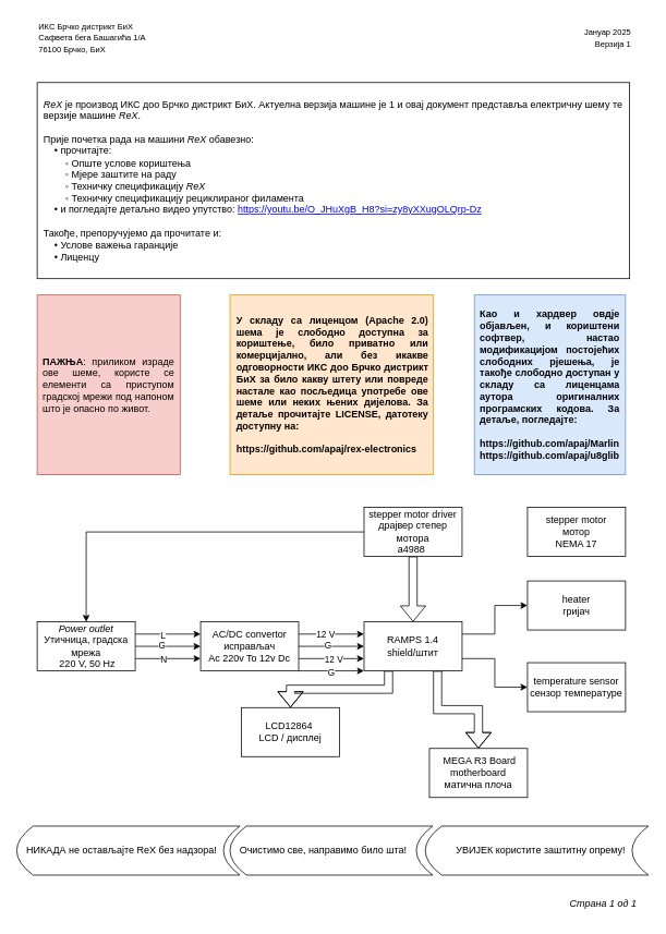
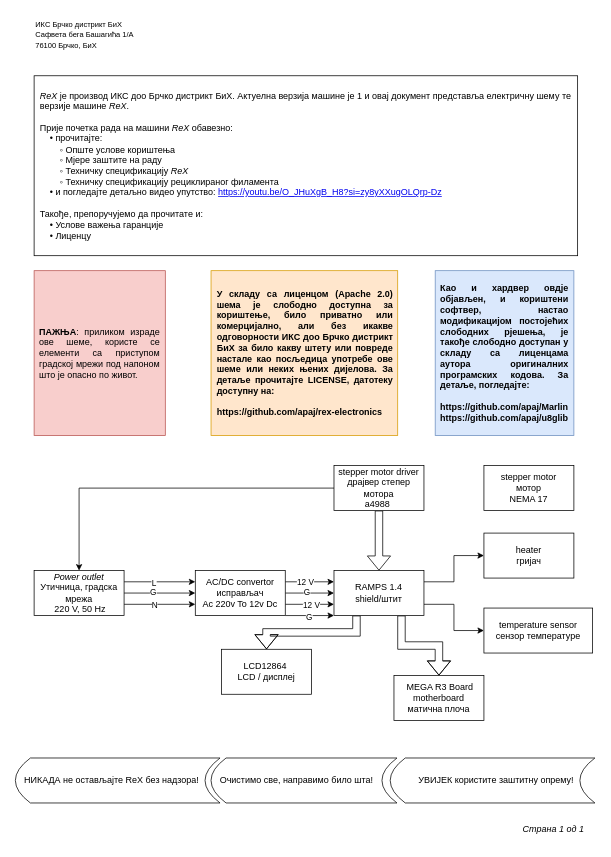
  <mxCell id="0" />
  <mxCell id="1" parent="0" />
  <mxCell id="2" value="" style="edgeStyle=orthogonalEdgeStyle;rounded=0;orthogonalLoop=1;jettySize=auto;html=1;" edge="1" parent="1" source="10" target="23"><mxGeometry relative="1" as="geometry" /></mxCell>
  <mxCell id="3" value="G" style="edgeLabel;html=1;align=center;verticalAlign=middle;resizable=0;points=[];" vertex="1" connectable="0" parent="2"><mxGeometry x="-0.135" y="2" relative="1" as="geometry"><mxPoint as="offset" /></mxGeometry></mxCell>
  <mxCell id="4" style="edgeStyle=orthogonalEdgeStyle;rounded=0;orthogonalLoop=1;jettySize=auto;html=1;exitX=1;exitY=0.75;exitDx=0;exitDy=0;entryX=0;entryY=0.75;entryDx=0;entryDy=0;" edge="1" parent="1" source="10" target="23"><mxGeometry relative="1" as="geometry" /></mxCell>
  <mxCell id="5" value="12 V" style="edgeLabel;html=1;align=center;verticalAlign=middle;resizable=0;points=[];" vertex="1" connectable="0" parent="4"><mxGeometry x="0.055" y="-1" relative="1" as="geometry"><mxPoint as="offset" /></mxGeometry></mxCell>
  <mxCell id="6" style="edgeStyle=orthogonalEdgeStyle;rounded=0;orthogonalLoop=1;jettySize=auto;html=1;exitX=1;exitY=0.25;exitDx=0;exitDy=0;entryX=0;entryY=0.25;entryDx=0;entryDy=0;" edge="1" parent="1" source="10" target="23"><mxGeometry relative="1" as="geometry" /></mxCell>
  <mxCell id="7" value="12 V" style="edgeLabel;html=1;align=center;verticalAlign=middle;resizable=0;points=[];" vertex="1" connectable="0" parent="6"><mxGeometry x="-0.203" relative="1" as="geometry"><mxPoint as="offset" /></mxGeometry></mxCell>
  <mxCell id="8" style="edgeStyle=orthogonalEdgeStyle;rounded=0;orthogonalLoop=1;jettySize=auto;html=1;exitX=1;exitY=1;exitDx=0;exitDy=0;entryX=0;entryY=1;entryDx=0;entryDy=0;" edge="1" parent="1" source="10" target="23"><mxGeometry relative="1" as="geometry"><Array as="points"><mxPoint x="405" y="820" /><mxPoint x="405" y="820" /></Array></mxGeometry></mxCell>
  <mxCell id="9" value="G" style="edgeLabel;html=1;align=center;verticalAlign=middle;resizable=0;points=[];" vertex="1" connectable="0" parent="8"><mxGeometry x="-0.031" y="-1" relative="1" as="geometry"><mxPoint as="offset" /></mxGeometry></mxCell>
- <mxCell id="10" value="&lt;div&gt;AC/DC convertor&lt;/div&gt;&lt;div&gt;исправљач&lt;/div&gt;Ac 220v To 12v Dc" style="rounded=0;whiteSpace=wrap;html=1;" vertex="1" parent="1"><mxGeometry x="245" y="760" width="120" height="60" as="geometry" /></mxCell>
+ <mxCell id="10" value="&lt;div&gt;AC/DC convertor&lt;/div&gt;&lt;div&gt;исправљач&lt;/div&gt;Ac 220v To 12v Dc" style="rounded=0;whiteSpace=wrap;html=1;" vertex="1" parent="1"><mxGeometry x="260" y="760" width="120" height="60" as="geometry" /></mxCell>
  <mxCell id="11" style="edgeStyle=orthogonalEdgeStyle;rounded=0;orthogonalLoop=1;jettySize=auto;html=1;exitX=1;exitY=0.5;exitDx=0;exitDy=0;entryX=0;entryY=0.5;entryDx=0;entryDy=0;" edge="1" parent="1" source="17" target="10"><mxGeometry relative="1" as="geometry" /></mxCell>
  <mxCell id="12" value="G" style="edgeLabel;html=1;align=center;verticalAlign=middle;resizable=0;points=[];" vertex="1" connectable="0" parent="11"><mxGeometry x="-0.2" y="2" relative="1" as="geometry"><mxPoint as="offset" /></mxGeometry></mxCell>
  <mxCell id="13" style="edgeStyle=orthogonalEdgeStyle;rounded=0;orthogonalLoop=1;jettySize=auto;html=1;exitX=1;exitY=0.75;exitDx=0;exitDy=0;entryX=0;entryY=0.75;entryDx=0;entryDy=0;" edge="1" parent="1" source="17" target="10"><mxGeometry relative="1" as="geometry" /></mxCell>
  <mxCell id="14" value="N" style="edgeLabel;html=1;align=center;verticalAlign=middle;resizable=0;points=[];" vertex="1" connectable="0" parent="13"><mxGeometry x="-0.16" y="-1" relative="1" as="geometry"><mxPoint as="offset" /></mxGeometry></mxCell>
  <mxCell id="15" style="edgeStyle=orthogonalEdgeStyle;rounded=0;orthogonalLoop=1;jettySize=auto;html=1;exitX=1;exitY=0.25;exitDx=0;exitDy=0;entryX=0;entryY=0.25;entryDx=0;entryDy=0;" edge="1" parent="1" source="17" target="10"><mxGeometry relative="1" as="geometry" /></mxCell>
  <mxCell id="16" value="L" style="edgeLabel;html=1;align=center;verticalAlign=middle;resizable=0;points=[];" vertex="1" connectable="0" parent="15"><mxGeometry x="-0.18" y="-1" relative="1" as="geometry"><mxPoint as="offset" /></mxGeometry></mxCell>
  <mxCell id="17" value="&lt;i&gt;Power outlet&lt;/i&gt;&lt;div&gt;Утичница, градска мрежа&lt;/div&gt;&lt;div&gt;&amp;nbsp;220 V, 50 Hz&lt;/div&gt;" style="rounded=0;whiteSpace=wrap;html=1;" vertex="1" parent="1"><mxGeometry x="45" y="760" width="120" height="60" as="geometry" /></mxCell>
  <mxCell id="18" value="" style="edgeStyle=orthogonalEdgeStyle;rounded=0;orthogonalLoop=1;jettySize=auto;html=1;endArrow=none;startFill=1;startArrow=classic;shape=flexArrow;" edge="1" parent="1" source="23" target="25"><mxGeometry relative="1" as="geometry" /></mxCell>
  <mxCell id="19" value="" style="edgeStyle=orthogonalEdgeStyle;rounded=0;orthogonalLoop=1;jettySize=auto;html=1;shape=flexArrow;exitX=0.75;exitY=1;exitDx=0;exitDy=0;" edge="1" parent="1" source="23" target="27"><mxGeometry relative="1" as="geometry" /></mxCell>
  <mxCell id="20" style="edgeStyle=orthogonalEdgeStyle;rounded=0;orthogonalLoop=1;jettySize=auto;html=1;exitX=1;exitY=0.25;exitDx=0;exitDy=0;entryX=0;entryY=0.5;entryDx=0;entryDy=0;" edge="1" parent="1" source="23" target="28"><mxGeometry relative="1" as="geometry" /></mxCell>
  <mxCell id="21" style="edgeStyle=orthogonalEdgeStyle;rounded=0;orthogonalLoop=1;jettySize=auto;html=1;exitX=1;exitY=0.75;exitDx=0;exitDy=0;entryX=0;entryY=0.5;entryDx=0;entryDy=0;" edge="1" parent="1" source="23" target="29"><mxGeometry relative="1" as="geometry" /></mxCell>
  <mxCell id="22" value="" style="edgeStyle=orthogonalEdgeStyle;rounded=0;orthogonalLoop=1;jettySize=auto;html=1;shape=flexArrow;exitX=0.25;exitY=1;exitDx=0;exitDy=0;" edge="1" parent="1" source="23" target="30"><mxGeometry relative="1" as="geometry" /></mxCell>
  <mxCell id="23" value="RAMPS 1.4&lt;div&gt;shield/штит&lt;/div&gt;" style="rounded=0;whiteSpace=wrap;html=1;" vertex="1" parent="1"><mxGeometry x="445" y="760" width="120" height="60" as="geometry" /></mxCell>
  <mxCell id="24" value="" style="edgeStyle=orthogonalEdgeStyle;rounded=0;orthogonalLoop=1;jettySize=auto;html=1;" edge="1" parent="1" source="25" target="17"><mxGeometry relative="1" as="geometry" /></mxCell>
  <mxCell id="25" value="stepper motor driver&lt;div&gt;драјвер степер мотора&lt;br&gt;a4988&amp;nbsp;&lt;/div&gt;" style="rounded=0;whiteSpace=wrap;html=1;" vertex="1" parent="1"><mxGeometry x="445" y="620" width="120" height="60" as="geometry" /></mxCell>
  <mxCell id="26" value="stepper motor&lt;div&gt;мотор&lt;/div&gt;&lt;div&gt;NEMA 17&lt;/div&gt;" style="rounded=0;whiteSpace=wrap;html=1;" vertex="1" parent="1"><mxGeometry x="645" y="620" width="120" height="60" as="geometry" /></mxCell>
- <mxCell id="27" value="&amp;nbsp;MEGA R3 Board&lt;br&gt;&lt;div&gt;motherboard&lt;/div&gt;&lt;div&gt;матична плоча&lt;/div&gt;" style="rounded=0;whiteSpace=wrap;html=1;" vertex="1" parent="1"><mxGeometry x="525" y="915" width="120" height="60" as="geometry" /></mxCell>
+ <mxCell id="27" value="&amp;nbsp;MEGA R3 Board&lt;br&gt;&lt;div&gt;motherboard&lt;/div&gt;&lt;div&gt;матична плоча&lt;/div&gt;" style="rounded=0;whiteSpace=wrap;html=1;" vertex="1" parent="1"><mxGeometry x="525" y="900" width="120" height="60" as="geometry" /></mxCell>
  <mxCell id="28" value="heater&lt;div&gt;гријач&lt;/div&gt;" style="rounded=0;whiteSpace=wrap;html=1;" vertex="1" parent="1"><mxGeometry x="645" y="710" width="120" height="60" as="geometry" /></mxCell>
- <mxCell id="29" value="temperature sensor&lt;div&gt;сензор температуре&lt;/div&gt;" style="rounded=0;whiteSpace=wrap;html=1;" vertex="1" parent="1"><mxGeometry x="645" y="810" width="120" height="60" as="geometry" /></mxCell>
+ <mxCell id="29" value="temperature sensor&lt;div&gt;сензор температуре&lt;/div&gt;" style="rounded=0;whiteSpace=wrap;html=1;" vertex="1" parent="1"><mxGeometry x="645" y="810" width="145" height="60" as="geometry" /></mxCell>
  <mxCell id="30" value="LCD12864&amp;nbsp;&lt;div&gt;LCD / дисплеј&lt;/div&gt;" style="rounded=0;whiteSpace=wrap;html=1;" vertex="1" parent="1"><mxGeometry x="295" y="865" width="120" height="60" as="geometry" /></mxCell>
  <mxCell id="31" value="&lt;div style=&quot;text-align: justify;&quot;&gt;&lt;span style=&quot;background-color: transparent; color: light-dark(rgb(0, 0, 0), rgb(255, 255, 255));&quot;&gt;&lt;b&gt;ПАЖЊА&lt;/b&gt;: приликом израде ове шеме, користе се елементи са приступом градској мрежи под напоном што је опасно по живот.&lt;/span&gt;&lt;/div&gt;" style="rounded=0;whiteSpace=wrap;html=1;fillColor=#f8cecc;strokeColor=#b85450;spacingLeft=6;spacingRight=6;" vertex="1" parent="1"><mxGeometry x="45" y="360" width="175" height="220" as="geometry" /></mxCell>
  <mxCell id="32" value="&lt;div style=&quot;text-align: justify;&quot;&gt;&lt;b style=&quot;background-color: transparent; color: light-dark(rgb(0, 0, 0), rgb(255, 255, 255));&quot;&gt;У складу са лиценцом (Apache 2.0) шема је слободно доступна за кориштење, било приватно или комерцијално, али без икакве одговорности ИКС доо Брчко дистрикт БиХ за било какву штету или повреде настале као посљедица употребе ове шеме или неких њених дијелова. За детаље прочитајте LICENSE, датотеку доступну на:&lt;/b&gt;&lt;/div&gt;&lt;div style=&quot;text-align: justify;&quot;&gt;&lt;span style=&quot;background-color: transparent; text-align: left;&quot;&gt;&lt;b&gt;&lt;br&gt;&lt;/b&gt;&lt;/span&gt;&lt;/div&gt;&lt;div style=&quot;text-align: justify;&quot;&gt;&lt;span style=&quot;background-color: transparent; text-align: left;&quot;&gt;&lt;b&gt;https://github.com/apaj/rex-electronics&lt;/b&gt;&lt;/span&gt;&lt;/div&gt;" style="rounded=0;whiteSpace=wrap;html=1;fillColor=#ffe6cc;strokeColor=#d79b00;align=left;spacingLeft=6;spacingRight=6;" vertex="1" parent="1"><mxGeometry x="281" y="360" width="249" height="220" as="geometry" /></mxCell>
  <mxCell id="33" value="&lt;div style=&quot;text-align: justify;&quot;&gt;&lt;b&gt;Као и хардвер овдје објављен, и кориштени софтвер, настао модификацијом постојећих слободних рјешења, је такође слободно доступан у складу са лиценцама аутора оригиналних програмских кодова. За детаље, погледајте:&lt;/b&gt;&lt;/div&gt;&lt;div style=&quot;text-align: justify;&quot;&gt;&lt;b&gt;&lt;br&gt;&lt;/b&gt;&lt;/div&gt;&lt;div style=&quot;text-align: justify;&quot;&gt;&lt;b&gt;https://github.com/apaj/Marlin&lt;/b&gt;&lt;/div&gt;&lt;div style=&quot;text-align: justify;&quot;&gt;&lt;b&gt;https://github.com/apaj/u8glib&lt;/b&gt;&lt;/div&gt;" style="rounded=0;whiteSpace=wrap;html=1;fillColor=#dae8fc;strokeColor=#6c8ebf;spacingLeft=6;spacingRight=6;" vertex="1" parent="1"><mxGeometry x="580" y="360" width="185" height="220" as="geometry" /></mxCell>
  <mxCell id="34" value="&lt;i&gt;ReX &lt;/i&gt;је производ ИКС доо Брчко дистрикт БиХ. Актуелна верзија машине је 1 и овај документ представља електричну шему те верзије машине &lt;i&gt;ReX&lt;/i&gt;.&lt;div&gt;&lt;br&gt;&lt;/div&gt;&lt;div&gt;&lt;div&gt;Прије почетка рада на машини &lt;i&gt;ReX &lt;/i&gt;обавезно:&lt;/div&gt;&lt;div&gt;&amp;nbsp; &amp;nbsp; • прочитајте:&lt;/div&gt;&lt;div&gt;&amp;nbsp; &amp;nbsp; &amp;nbsp; &amp;nbsp; ◦ Опште услове кориштења&lt;/div&gt;&lt;div&gt;&amp;nbsp; &amp;nbsp; &amp;nbsp; &amp;nbsp; ◦ Мјере заштите на раду&lt;/div&gt;&lt;div&gt;&amp;nbsp; &amp;nbsp; &amp;nbsp; &amp;nbsp; ◦ Техничку спецификацију &lt;i&gt;ReX&lt;/i&gt;&lt;/div&gt;&lt;div&gt;&amp;nbsp; &amp;nbsp; &amp;nbsp; &amp;nbsp; ◦ Техничку спецификацију рециклираног филамента&lt;/div&gt;&lt;div&gt;&amp;nbsp; &amp;nbsp; • и погледајте детаљно видео упутство:&amp;nbsp;&lt;a href=&quot;https://youtu.be/O_JHuXgB_H8?si=zy8yXXugOLQrp-Dz&quot;&gt;https://youtu.be/O_JHuXgB_H8?si=zy8yXXugOLQrp-Dz&lt;/a&gt;&lt;/div&gt;&lt;/div&gt;&lt;div&gt;&lt;br&gt;&lt;/div&gt;&lt;div&gt;&lt;div&gt;Такође, препоручујемо да прочитате и:&lt;/div&gt;&lt;div&gt;&amp;nbsp; &amp;nbsp; • Услове важења гаранције&lt;/div&gt;&lt;div&gt;&amp;nbsp; &amp;nbsp; • Лиценцу&lt;/div&gt;&lt;/div&gt;" style="rounded=0;whiteSpace=wrap;html=1;align=left;spacingLeft=6;spacingRight=6;" vertex="1" parent="1"><mxGeometry x="45" y="100" width="725" height="240" as="geometry" /></mxCell>
  <mxCell id="35" value="&lt;span style=&quot;&quot;&gt;&lt;font style=&quot;font-size: 10px;&quot;&gt;ИКС Брчко дистрикт БиХ&lt;/font&gt;&lt;/span&gt;&lt;div style=&quot;&quot;&gt;&lt;font style=&quot;font-size: 10px;&quot;&gt;Сафвета бега Башагића 1/А&lt;/font&gt;&lt;/div&gt;&lt;div style=&quot;&quot;&gt;&lt;font style=&quot;font-size: 10px;&quot;&gt;76100 Брчко, БиХ&lt;/font&gt;&lt;/div&gt;" style="text;html=1;align=left;verticalAlign=middle;whiteSpace=wrap;rounded=0;" vertex="1" parent="1"><mxGeometry x="45" y="20" width="235" height="50" as="geometry" /></mxCell>
- <mxCell id="36" value="&lt;span style=&quot;font-size: 10px;&quot;&gt;Јануар 2025&lt;/span&gt;&lt;div&gt;&lt;span style=&quot;font-size: 10px;&quot;&gt;Верзија 1&lt;/span&gt;&lt;/div&gt;" style="text;html=1;align=right;verticalAlign=middle;whiteSpace=wrap;rounded=0;" vertex="1" parent="1"><mxGeometry x="539" y="20" width="235" height="50" as="geometry" /></mxCell>
  <mxCell id="37" value="Очистимо све, направимо било шта!" style="shape=dataStorage;whiteSpace=wrap;html=1;fixedSize=1;align=left;spacingLeft=10;" vertex="1" parent="1"><mxGeometry x="281" y="1010" width="248" height="60" as="geometry" /></mxCell>
  <mxCell id="38" value="НИКАДА не остављајте ReX без надзора!" style="shape=dataStorage;whiteSpace=wrap;html=1;fixedSize=1;align=left;spacingLeft=10;" vertex="1" parent="1"><mxGeometry x="20" y="1010" width="273" height="60" as="geometry" /></mxCell>
  <mxCell id="39" value="&lt;i&gt;Страна 1 од 1&lt;/i&gt;" style="text;html=1;align=center;verticalAlign=middle;whiteSpace=wrap;rounded=0;" vertex="1" parent="1"><mxGeometry x="681.5" y="1090" width="111.5" height="30" as="geometry" /></mxCell>
  <mxCell id="40" value="УВИЈЕК користите заштитну опрему!" style="shape=dataStorage;whiteSpace=wrap;html=1;fixedSize=1;align=center;spacingLeft=10;" vertex="1" parent="1"><mxGeometry x="520" y="1010" width="273" height="60" as="geometry" /></mxCell>
